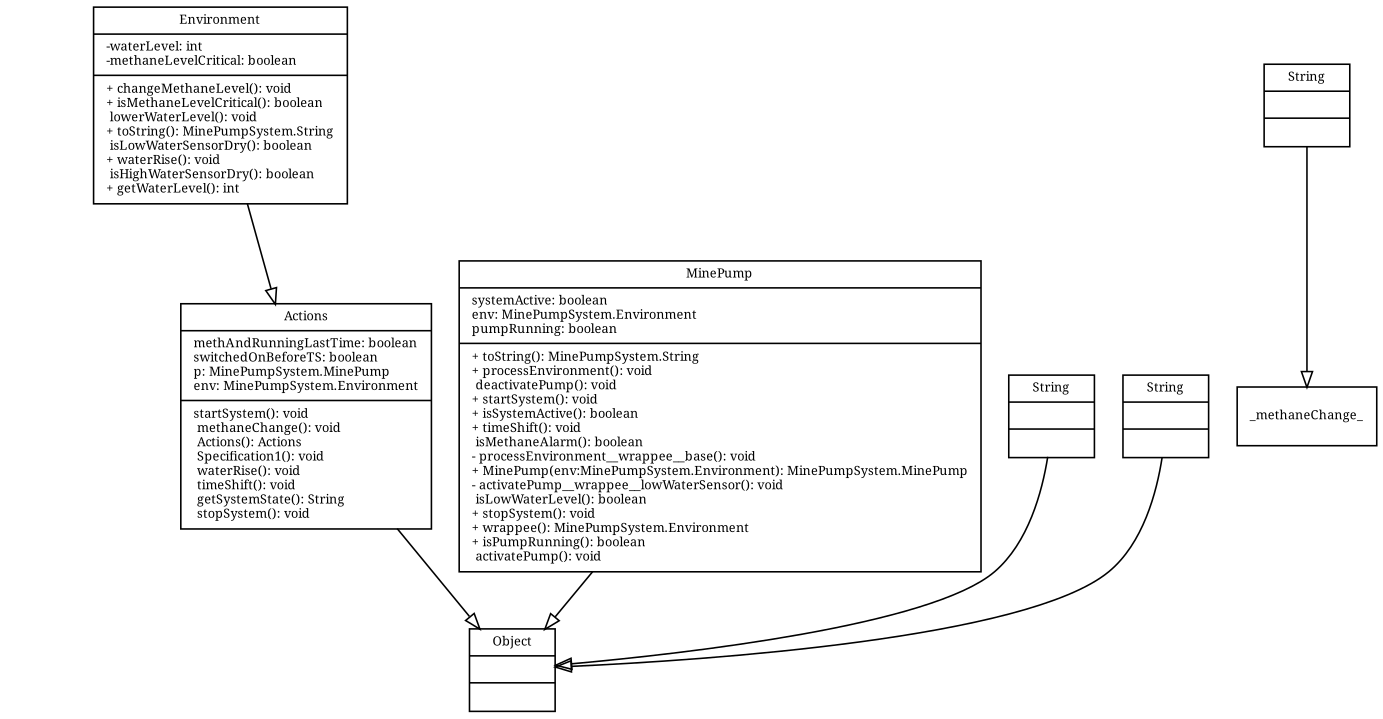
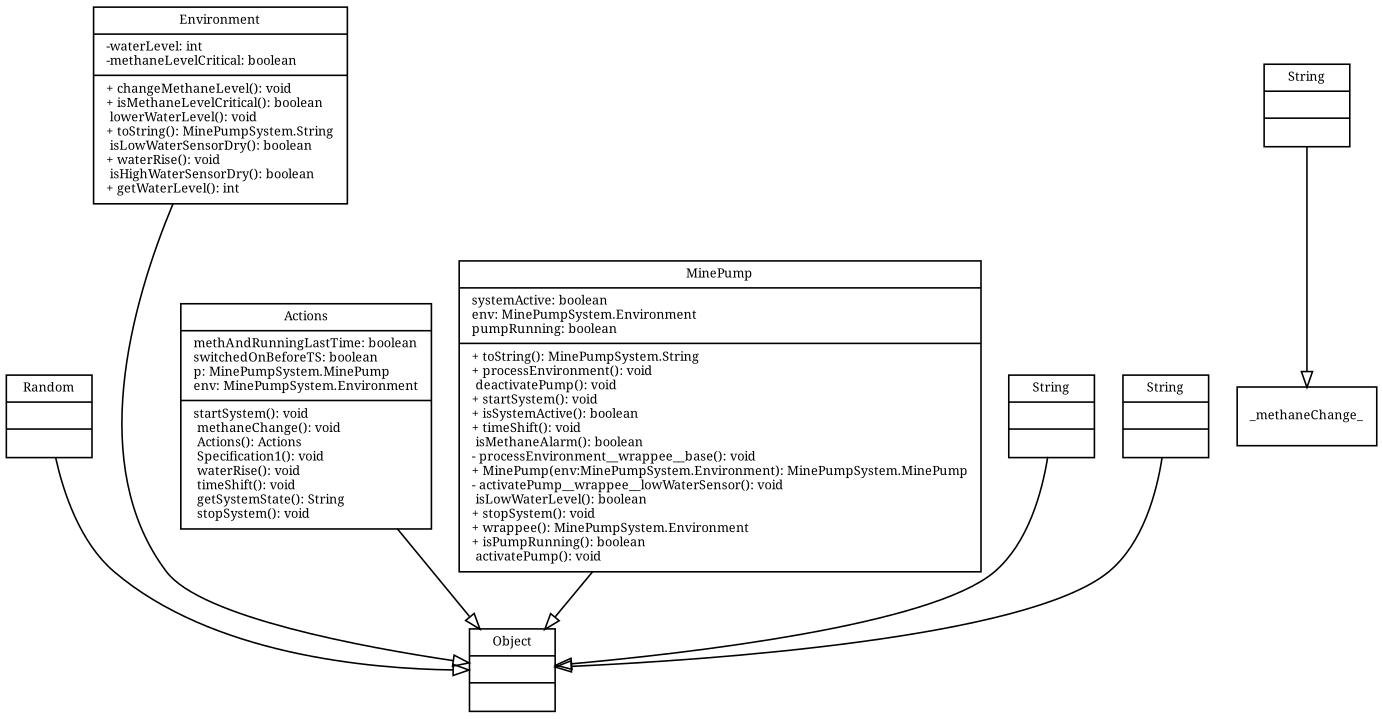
  digraph {
    fontname="Noto Serif"
    fontsize=8
    node [fontname="Noto Serif" fontsize=8 shape=record]
    edge [arrowhead=empty arrowtail=none fontname="Noto Serif" fontsize=8 style=solid]
+   n1 [label="{Random||}"]
    n2 [label="{Object||}"]
    n3 [label="{Actions|methAndRunningLastTime: boolean\lswitchedOnBeforeTS: boolean\lp: MinePumpSystem.MinePump\lenv: MinePumpSystem.Environment\l| startSystem(): void\l methaneChange(): void\l Actions(): Actions\l Specification1(): void\l waterRise(): void\l timeShift(): void\l getSystemState(): String\l stopSystem(): void\l}"]
    n4 [label="{Environment|-waterLevel: int\l-methaneLevelCritical: boolean\l|+ changeMethaneLevel(): void\l+ isMethaneLevelCritical(): boolean\l lowerWaterLevel(): void\l+ toString(): MinePumpSystem.String\l isLowWaterSensorDry(): boolean\l+ waterRise(): void\l isHighWaterSensorDry(): boolean\l+ getWaterLevel(): int\l}"]
    n5 [label="{MinePump|systemActive: boolean\lenv: MinePumpSystem.Environment\lpumpRunning: boolean\l|+ toString(): MinePumpSystem.String\l+ processEnvironment(): void\l deactivatePump(): void\l+ startSystem(): void\l+ isSystemActive(): boolean\l+ timeShift(): void\l isMethaneAlarm(): boolean\l- processEnvironment__wrappee__base(): void\l+ MinePump(env:MinePumpSystem.Environment): MinePumpSystem.MinePump\l- activatePump__wrappee__lowWaterSensor(): void\l isLowWaterLevel(): boolean\l+ stopSystem(): void\l+ wrappee(): MinePumpSystem.Environment\l+ isPumpRunning(): boolean\l activatePump(): void\l}"]
    n6 [label="{String||}"]
    n7 [label=_methaneChange_]
    n8 [label="{String||}"]
    n9 [label="{String||}"]
+   n1 -> n2
    n3 -> n2
-   n4 -> n3
+   n4 -> n2
    n5 -> n2
    n6 -> n7
    n8 -> n2
    n9 -> n2
  }
